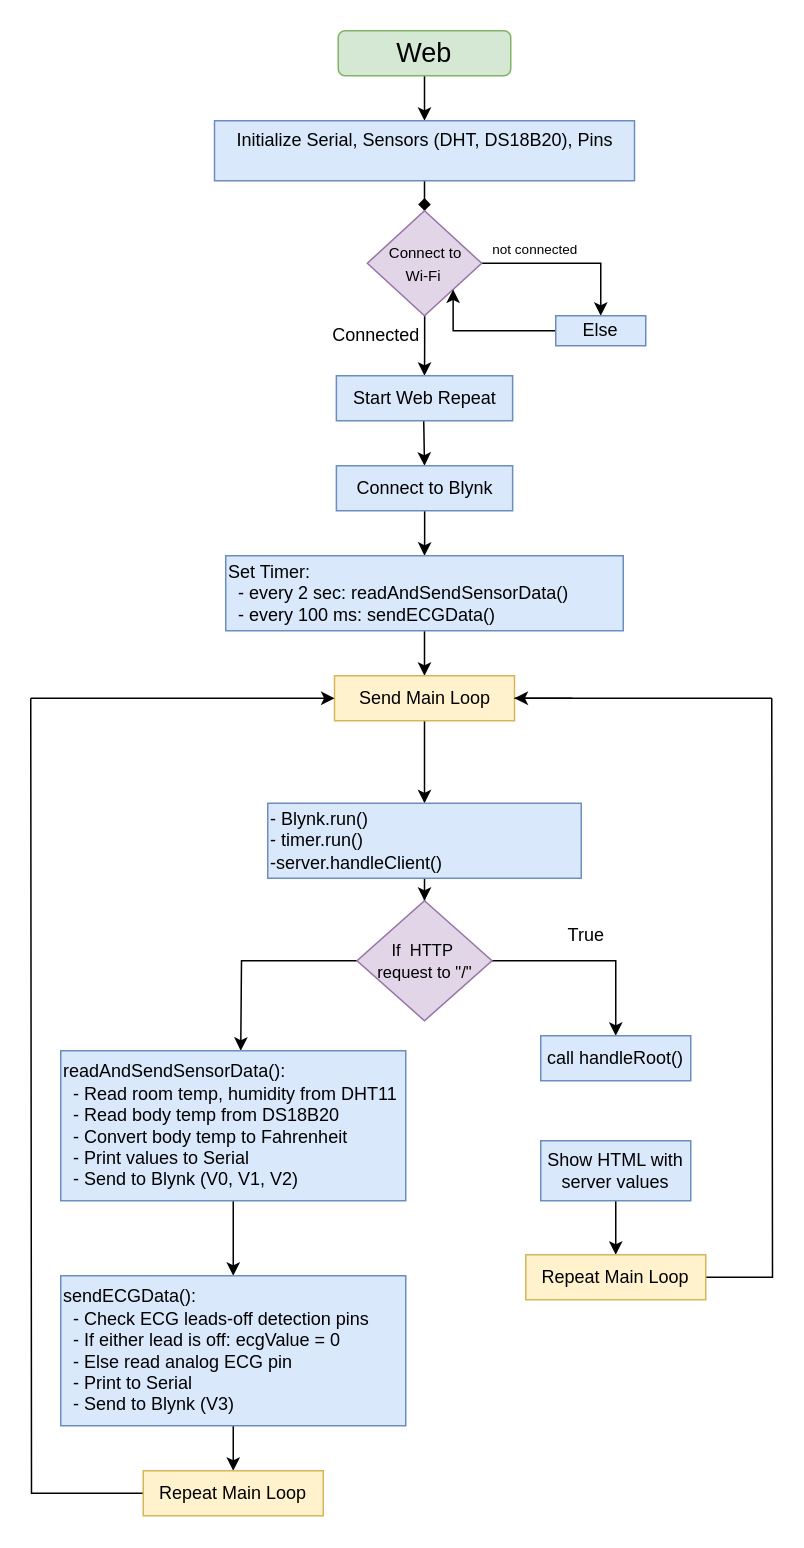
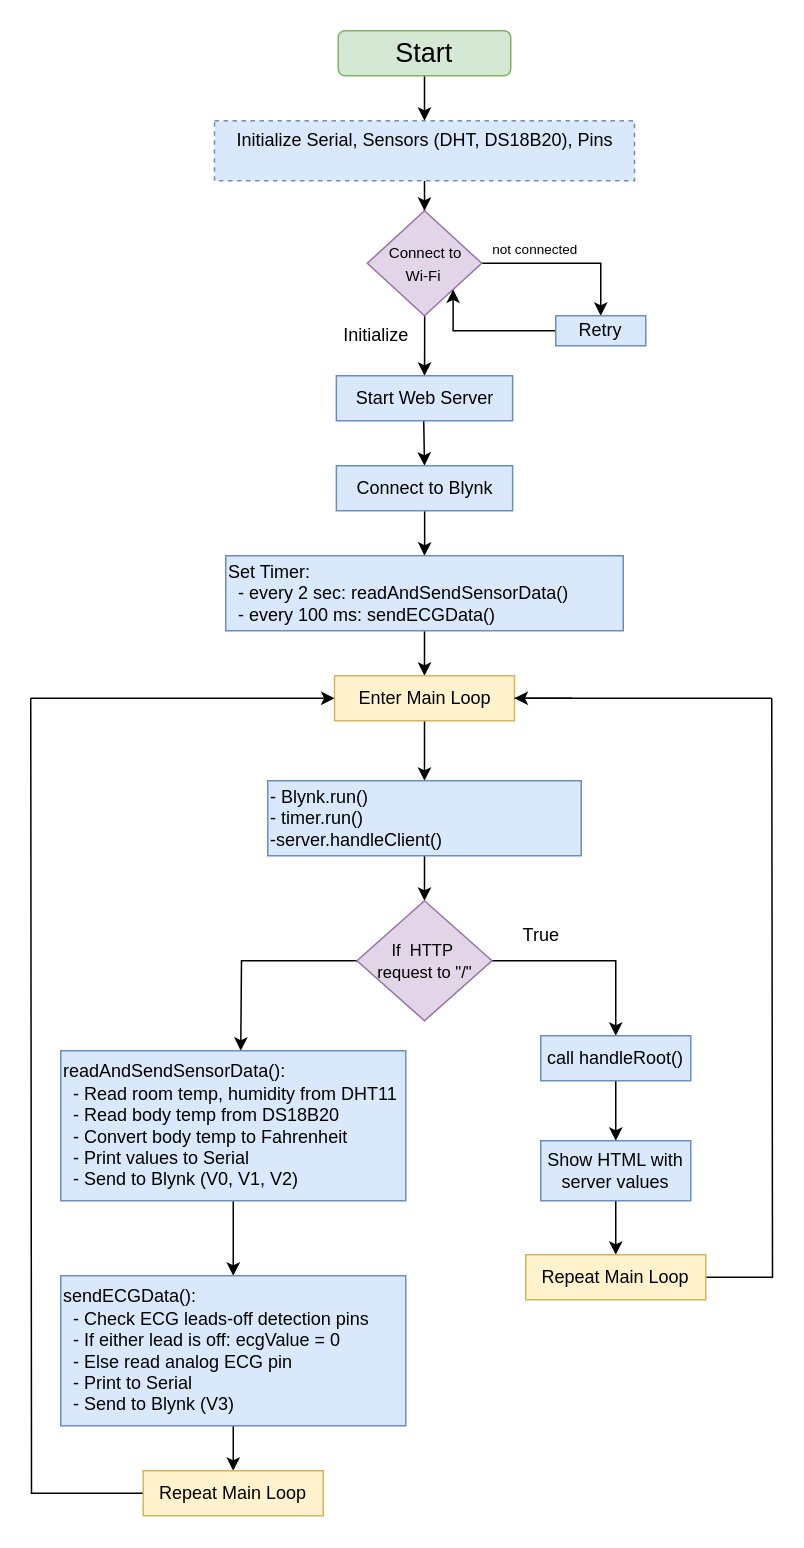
  <mxCell id="0" />
  <mxCell id="1" parent="0" />
  <mxCell id="2" style="edgeStyle=orthogonalEdgeStyle;rounded=0;orthogonalLoop=1;jettySize=auto;html=1;" parent="1" source="3" target="5" edge="1"><mxGeometry relative="1" as="geometry" /></mxCell>
- <mxCell id="3" value="&lt;font style=&quot;font-size: 18px;&quot;&gt;Web&lt;/font&gt;" style="rounded=1;whiteSpace=wrap;html=1;fillColor=#d5e8d4;strokeColor=#82b366;" parent="1" vertex="1"><mxGeometry x="225" y="20" width="115" height="30" as="geometry" /></mxCell>
- <mxCell id="4" style="edgeStyle=orthogonalEdgeStyle;rounded=0;orthogonalLoop=1;jettySize=auto;html=1;entryX=0.5;entryY=0;entryDx=0;entryDy=0;endArrow=diamond;" parent="1" source="5" target="8" edge="1"><mxGeometry relative="1" as="geometry" /></mxCell>
- <mxCell id="5" value="&lt;div&gt;Initialize Serial, Sensors (DHT, DS18B20), Pins&lt;/div&gt;&lt;div&gt;&lt;br&gt;&lt;/div&gt;" style="rounded=0;whiteSpace=wrap;html=1;fillColor=#dae8fc;strokeColor=#6c8ebf;" parent="1" vertex="1"><mxGeometry x="142.5" y="80" width="280" height="40" as="geometry" /></mxCell>
+ <mxCell id="3" value="&lt;font style=&quot;font-size: 18px;&quot;&gt;Start&lt;/font&gt;" style="rounded=1;whiteSpace=wrap;html=1;fillColor=#d5e8d4;strokeColor=#82b366;" parent="1" vertex="1"><mxGeometry x="225" y="20" width="115" height="30" as="geometry" /></mxCell>
+ <mxCell id="4" style="edgeStyle=orthogonalEdgeStyle;rounded=0;orthogonalLoop=1;jettySize=auto;html=1;entryX=0.5;entryY=0;entryDx=0;entryDy=0;" parent="1" source="5" target="8" edge="1"><mxGeometry relative="1" as="geometry" /></mxCell>
+ <mxCell id="5" value="&lt;div&gt;Initialize Serial, Sensors (DHT, DS18B20), Pins&lt;/div&gt;&lt;div&gt;&lt;br&gt;&lt;/div&gt;" style="rounded=0;whiteSpace=wrap;html=1;fillColor=#dae8fc;strokeColor=#6c8ebf;dashed=1;" parent="1" vertex="1"><mxGeometry x="142.5" y="80" width="280" height="40" as="geometry" /></mxCell>
  <mxCell id="6" style="edgeStyle=orthogonalEdgeStyle;rounded=0;orthogonalLoop=1;jettySize=auto;html=1;exitX=1;exitY=0.5;exitDx=0;exitDy=0;endArrow=classic;startFill=0;entryX=0.5;entryY=0;entryDx=0;entryDy=0;endFill=1;" parent="1" source="8" target="10" edge="1"><mxGeometry relative="1" as="geometry"><mxPoint x="400" y="180" as="targetPoint" /><Array as="points"><mxPoint x="400" y="175" /></Array></mxGeometry></mxCell>
  <mxCell id="7" style="edgeStyle=orthogonalEdgeStyle;rounded=0;orthogonalLoop=1;jettySize=auto;html=1;" parent="1" source="8" edge="1"><mxGeometry relative="1" as="geometry"><mxPoint x="282.505" y="250" as="targetPoint" /></mxGeometry></mxCell>
  <mxCell id="8" value="&lt;div&gt;&lt;font style=&quot;font-size: 10px;&quot;&gt;&lt;br&gt;&lt;/font&gt;&lt;/div&gt;&lt;div&gt;&lt;font style=&quot;font-size: 10px;&quot;&gt;&amp;nbsp; Connect to&amp;nbsp;&lt;/font&gt;&lt;/div&gt;&lt;div&gt;&lt;font style=&quot;font-size: 10px;&quot;&gt;Wi-Fi&lt;/font&gt;&lt;/div&gt;&lt;div&gt;&lt;br&gt;&lt;/div&gt;" style="rhombus;whiteSpace=wrap;html=1;fillColor=#e1d5e7;strokeColor=#9673a6;" parent="1" vertex="1"><mxGeometry x="244.38" y="140" width="76.25" height="70" as="geometry" /></mxCell>
  <mxCell id="9" style="edgeStyle=orthogonalEdgeStyle;rounded=0;orthogonalLoop=1;jettySize=auto;html=1;entryX=1;entryY=1;entryDx=0;entryDy=0;" parent="1" source="10" target="8" edge="1"><mxGeometry relative="1" as="geometry"><Array as="points"><mxPoint x="302" y="220" /></Array></mxGeometry></mxCell>
- <mxCell id="10" value="Else" style="rounded=0;whiteSpace=wrap;html=1;fillColor=#dae8fc;strokeColor=#6c8ebf;" parent="1" vertex="1"><mxGeometry x="370" y="210" width="60" height="20" as="geometry" /></mxCell>
+ <mxCell id="10" value="Retry" style="rounded=0;whiteSpace=wrap;html=1;fillColor=#dae8fc;strokeColor=#6c8ebf;" parent="1" vertex="1"><mxGeometry x="370" y="210" width="60" height="20" as="geometry" /></mxCell>
  <mxCell id="11" value="&lt;font style=&quot;font-size: 9px;&quot;&gt;not connected&lt;/font&gt;" style="text;html=1;align=center;verticalAlign=middle;resizable=0;points=[];autosize=1;strokeColor=none;fillColor=none;" parent="1" vertex="1"><mxGeometry x="315.63" y="150" width="80" height="30" as="geometry" /></mxCell>
  <mxCell id="12" style="edgeStyle=orthogonalEdgeStyle;rounded=0;orthogonalLoop=1;jettySize=auto;html=1;" parent="1" edge="1"><mxGeometry relative="1" as="geometry"><mxPoint x="282.52" y="310" as="targetPoint" /><mxPoint x="281.975" y="280" as="sourcePoint" /></mxGeometry></mxCell>
- <mxCell id="13" value="&lt;div&gt;Start Web Repeat&lt;/div&gt;" style="rounded=0;whiteSpace=wrap;html=1;fillColor=#dae8fc;strokeColor=#6c8ebf;" parent="1" vertex="1"><mxGeometry x="223.75" y="250" width="117.5" height="30" as="geometry" /></mxCell>
- <mxCell id="14" value="Connected" style="text;html=1;align=center;verticalAlign=middle;resizable=0;points=[];autosize=1;strokeColor=none;fillColor=none;" parent="1" vertex="1"><mxGeometry x="210" y="208" width="80" height="30" as="geometry" /></mxCell>
+ <mxCell id="13" value="&lt;div&gt;Start Web Server&lt;/div&gt;" style="rounded=0;whiteSpace=wrap;html=1;fillColor=#dae8fc;strokeColor=#6c8ebf;" parent="1" vertex="1"><mxGeometry x="223.75" y="250" width="117.5" height="30" as="geometry" /></mxCell>
+ <mxCell id="14" value="Initialize" style="text;html=1;align=center;verticalAlign=middle;resizable=0;points=[];autosize=1;strokeColor=none;fillColor=none;" parent="1" vertex="1"><mxGeometry x="210" y="208" width="80" height="30" as="geometry" /></mxCell>
  <mxCell id="15" value="" style="edgeStyle=orthogonalEdgeStyle;rounded=0;orthogonalLoop=1;jettySize=auto;html=1;" parent="1" source="16" target="18" edge="1"><mxGeometry relative="1" as="geometry" /></mxCell>
  <mxCell id="16" value="&lt;div&gt;Connect to Blynk&lt;/div&gt;" style="rounded=0;whiteSpace=wrap;html=1;fillColor=#dae8fc;strokeColor=#6c8ebf;" parent="1" vertex="1"><mxGeometry x="223.76" y="310" width="117.5" height="30" as="geometry" /></mxCell>
  <mxCell id="17" value="" style="edgeStyle=orthogonalEdgeStyle;rounded=0;orthogonalLoop=1;jettySize=auto;html=1;" parent="1" source="18" target="20" edge="1"><mxGeometry relative="1" as="geometry" /></mxCell>
  <mxCell id="18" value="&lt;div style=&quot;&quot;&gt;Set Timer:&amp;nbsp;&lt;/div&gt;&lt;div&gt;&amp;nbsp; - every 2 sec: readAndSendSensorData()&lt;/div&gt;&lt;div&gt;&amp;nbsp; - every 100 ms: sendECGData()&lt;/div&gt;" style="rounded=0;whiteSpace=wrap;html=1;align=left;fillColor=#dae8fc;strokeColor=#6c8ebf;" parent="1" vertex="1"><mxGeometry x="150" y="370" width="265" height="50" as="geometry" /></mxCell>
  <mxCell id="19" value="" style="edgeStyle=orthogonalEdgeStyle;rounded=0;orthogonalLoop=1;jettySize=auto;html=1;" parent="1" source="20" target="22" edge="1"><mxGeometry relative="1" as="geometry" /></mxCell>
- <mxCell id="20" value="&lt;div&gt;Send Main Loop&lt;/div&gt;" style="rounded=0;whiteSpace=wrap;html=1;fillColor=#fff2cc;strokeColor=#d6b656;" parent="1" vertex="1"><mxGeometry x="222.5" y="450" width="120" height="30" as="geometry" /></mxCell>
+ <mxCell id="20" value="&lt;div&gt;Enter Main Loop&lt;/div&gt;" style="rounded=0;whiteSpace=wrap;html=1;fillColor=#fff2cc;strokeColor=#d6b656;" parent="1" vertex="1"><mxGeometry x="222.5" y="450" width="120" height="30" as="geometry" /></mxCell>
  <mxCell id="21" value="" style="edgeStyle=orthogonalEdgeStyle;rounded=0;orthogonalLoop=1;jettySize=auto;html=1;" parent="1" source="22" target="25" edge="1"><mxGeometry relative="1" as="geometry" /></mxCell>
- <mxCell id="22" value="&lt;div&gt;- Blynk.run()&lt;/div&gt;&lt;div&gt;&lt;span style=&quot;background-color: transparent; color: light-dark(rgb(0, 0, 0), rgb(255, 255, 255));&quot;&gt;-&lt;/span&gt;&lt;span style=&quot;background-color: transparent; color: light-dark(rgb(0, 0, 0), rgb(255, 255, 255));&quot;&gt;&amp;nbsp;timer.run()&lt;/span&gt;&lt;/div&gt;&lt;div&gt;-&lt;span style=&quot;background-color: transparent; color: light-dark(rgb(0, 0, 0), rgb(255, 255, 255));&quot;&gt;server.handleClient()&lt;/span&gt;&lt;/div&gt;" style="rounded=0;whiteSpace=wrap;html=1;align=left;fillColor=#dae8fc;strokeColor=#6c8ebf;" parent="1" vertex="1"><mxGeometry x="178" y="535" width="209" height="50" as="geometry" /></mxCell>
+ <mxCell id="22" value="&lt;div&gt;- Blynk.run()&lt;/div&gt;&lt;div&gt;&lt;span style=&quot;background-color: transparent; color: light-dark(rgb(0, 0, 0), rgb(255, 255, 255));&quot;&gt;-&lt;/span&gt;&lt;span style=&quot;background-color: transparent; color: light-dark(rgb(0, 0, 0), rgb(255, 255, 255));&quot;&gt;&amp;nbsp;timer.run()&lt;/span&gt;&lt;/div&gt;&lt;div&gt;-&lt;span style=&quot;background-color: transparent; color: light-dark(rgb(0, 0, 0), rgb(255, 255, 255));&quot;&gt;server.handleClient()&lt;/span&gt;&lt;/div&gt;" style="rounded=0;whiteSpace=wrap;html=1;align=left;fillColor=#dae8fc;strokeColor=#6c8ebf;" parent="1" vertex="1"><mxGeometry x="178" y="520" width="209" height="50" as="geometry" /></mxCell>
  <mxCell id="23" style="edgeStyle=orthogonalEdgeStyle;rounded=0;orthogonalLoop=1;jettySize=auto;html=1;" parent="1" source="25" edge="1"><mxGeometry relative="1" as="geometry"><mxPoint x="410" y="690" as="targetPoint" /><Array as="points"><mxPoint x="410" y="640" /></Array></mxGeometry></mxCell>
  <mxCell id="24" style="edgeStyle=orthogonalEdgeStyle;rounded=0;orthogonalLoop=1;jettySize=auto;html=1;" parent="1" source="25" edge="1"><mxGeometry relative="1" as="geometry"><mxPoint x="160" y="700" as="targetPoint" /></mxGeometry></mxCell>
  <mxCell id="25" value="&lt;div&gt;&lt;font style=&quot;font-size: 11px;&quot;&gt;&lt;font style=&quot;&quot;&gt;If&amp;nbsp;&amp;nbsp;&lt;/font&gt;&lt;span style=&quot;background-color: transparent; color: light-dark(rgb(0, 0, 0), rgb(255, 255, 255));&quot;&gt;HTTP&amp;nbsp;&lt;/span&gt;&lt;/font&gt;&lt;/div&gt;&lt;div&gt;&lt;font style=&quot;font-size: 11px;&quot;&gt;request to &quot;/&quot;&lt;/font&gt;&lt;/div&gt;" style="rhombus;whiteSpace=wrap;html=1;fillColor=#e1d5e7;strokeColor=#9673a6;strokeWidth=1;perimeterSpacing=0;" parent="1" vertex="1"><mxGeometry x="237.5" y="600" width="90" height="80" as="geometry" /></mxCell>
+ <mxCell id="26" value="" style="edgeStyle=orthogonalEdgeStyle;rounded=0;orthogonalLoop=1;jettySize=auto;html=1;" parent="1" source="27" target="29" edge="1"><mxGeometry relative="1" as="geometry" /></mxCell>
  <mxCell id="27" value="call handleRoot()" style="rounded=0;whiteSpace=wrap;html=1;fillColor=#dae8fc;strokeColor=#6c8ebf;" parent="1" vertex="1"><mxGeometry x="360" y="690" width="100" height="30" as="geometry" /></mxCell>
  <mxCell id="28" value="" style="edgeStyle=orthogonalEdgeStyle;rounded=0;orthogonalLoop=1;jettySize=auto;html=1;" parent="1" source="29" target="39" edge="1"><mxGeometry relative="1" as="geometry" /></mxCell>
  <mxCell id="29" value="&lt;div&gt;Show HTML with server values&lt;/div&gt;" style="whiteSpace=wrap;html=1;rounded=0;fillColor=#dae8fc;strokeColor=#6c8ebf;" parent="1" vertex="1"><mxGeometry x="360" y="760" width="100" height="40" as="geometry" /></mxCell>
- <mxCell id="30" value="True" style="text;html=1;align=center;verticalAlign=middle;resizable=0;points=[];autosize=1;strokeColor=none;fillColor=none;" parent="1" vertex="1"><mxGeometry x="365" y="608" width="50" height="30" as="geometry" /></mxCell>
+ <mxCell id="30" value="True" style="text;html=1;align=center;verticalAlign=middle;resizable=0;points=[];autosize=1;strokeColor=none;fillColor=none;" parent="1" vertex="1"><mxGeometry x="335" y="608" width="50" height="30" as="geometry" /></mxCell>
  <mxCell id="31" value="" style="edgeStyle=orthogonalEdgeStyle;rounded=0;orthogonalLoop=1;jettySize=auto;html=1;" parent="1" source="32" target="34" edge="1"><mxGeometry relative="1" as="geometry" /></mxCell>
  <mxCell id="32" value="&lt;div&gt;readAndSendSensorData():&lt;/div&gt;&lt;div&gt;&amp;nbsp; - Read room temp, humidity from DHT11&lt;/div&gt;&lt;div&gt;&amp;nbsp; - Read body temp from DS18B20&lt;/div&gt;&lt;div&gt;&amp;nbsp; - Convert body temp to Fahrenheit&lt;/div&gt;&lt;div&gt;&amp;nbsp; - Print values to Serial&lt;/div&gt;&lt;div&gt;&amp;nbsp; - Send to Blynk (V0, V1, V2)&lt;/div&gt;" style="rounded=0;whiteSpace=wrap;html=1;align=left;fillColor=#dae8fc;strokeColor=#6c8ebf;" parent="1" vertex="1"><mxGeometry x="40" y="700" width="230" height="100" as="geometry" /></mxCell>
  <mxCell id="33" value="" style="edgeStyle=orthogonalEdgeStyle;rounded=0;orthogonalLoop=1;jettySize=auto;html=1;" parent="1" source="34" target="36" edge="1"><mxGeometry relative="1" as="geometry" /></mxCell>
  <mxCell id="34" value="&lt;div&gt;sendECGData():&lt;/div&gt;&lt;div&gt;&amp;nbsp; - Check ECG leads-off detection pins&lt;/div&gt;&lt;div&gt;&amp;nbsp; - If either lead is off: ecgValue = 0&lt;/div&gt;&lt;div&gt;&amp;nbsp; - Else read analog ECG pin&lt;/div&gt;&lt;div&gt;&amp;nbsp; - Print to Serial&lt;/div&gt;&lt;div&gt;&amp;nbsp; - Send to Blynk (V3)&lt;/div&gt;" style="rounded=0;whiteSpace=wrap;html=1;align=left;fillColor=#dae8fc;strokeColor=#6c8ebf;" parent="1" vertex="1"><mxGeometry x="40" y="850" width="230" height="100" as="geometry" /></mxCell>
  <mxCell id="35" style="edgeStyle=orthogonalEdgeStyle;rounded=0;orthogonalLoop=1;jettySize=auto;html=1;endArrow=none;startFill=0;" parent="1" source="36" edge="1"><mxGeometry relative="1" as="geometry"><mxPoint x="20" y="465" as="targetPoint" /></mxGeometry></mxCell>
  <mxCell id="36" value="&lt;div&gt;Repeat Main Loop&lt;/div&gt;" style="rounded=0;whiteSpace=wrap;html=1;fillColor=#fff2cc;strokeColor=#d6b656;" parent="1" vertex="1"><mxGeometry x="95" y="980" width="120" height="30" as="geometry" /></mxCell>
  <mxCell id="37" value="" style="endArrow=classic;html=1;rounded=0;entryX=0;entryY=0.5;entryDx=0;entryDy=0;endFill=1;" parent="1" target="20" edge="1"><mxGeometry width="50" height="50" relative="1" as="geometry"><mxPoint x="20" y="465" as="sourcePoint" /><mxPoint x="70" y="410" as="targetPoint" /></mxGeometry></mxCell>
  <mxCell id="38" style="edgeStyle=orthogonalEdgeStyle;rounded=0;orthogonalLoop=1;jettySize=auto;html=1;exitX=1;exitY=0.5;exitDx=0;exitDy=0;endArrow=none;startFill=0;" parent="1" source="39" edge="1"><mxGeometry relative="1" as="geometry"><mxPoint x="514" y="465" as="targetPoint" /></mxGeometry></mxCell>
  <mxCell id="39" value="&lt;div&gt;Repeat Main Loop&lt;/div&gt;" style="rounded=0;whiteSpace=wrap;html=1;fillColor=#fff2cc;strokeColor=#d6b656;" parent="1" vertex="1"><mxGeometry x="350" y="836" width="120" height="30" as="geometry" /></mxCell>
  <mxCell id="40" value="" style="endArrow=none;html=1;rounded=0;exitX=1;exitY=0.5;exitDx=0;exitDy=0;" parent="1" source="20" edge="1"><mxGeometry width="50" height="50" relative="1" as="geometry"><mxPoint x="402" y="488" as="sourcePoint" /><mxPoint x="514" y="465" as="targetPoint" /></mxGeometry></mxCell>
  <mxCell id="41" value="" style="edgeStyle=orthogonalEdgeStyle;rounded=0;orthogonalLoop=1;jettySize=auto;html=1;entryX=1;entryY=0.5;entryDx=0;entryDy=0;" parent="1" target="20" edge="1"><mxGeometry relative="1" as="geometry"><mxPoint x="381" y="465" as="sourcePoint" /><mxPoint x="377" y="529" as="targetPoint" /></mxGeometry></mxCell>
